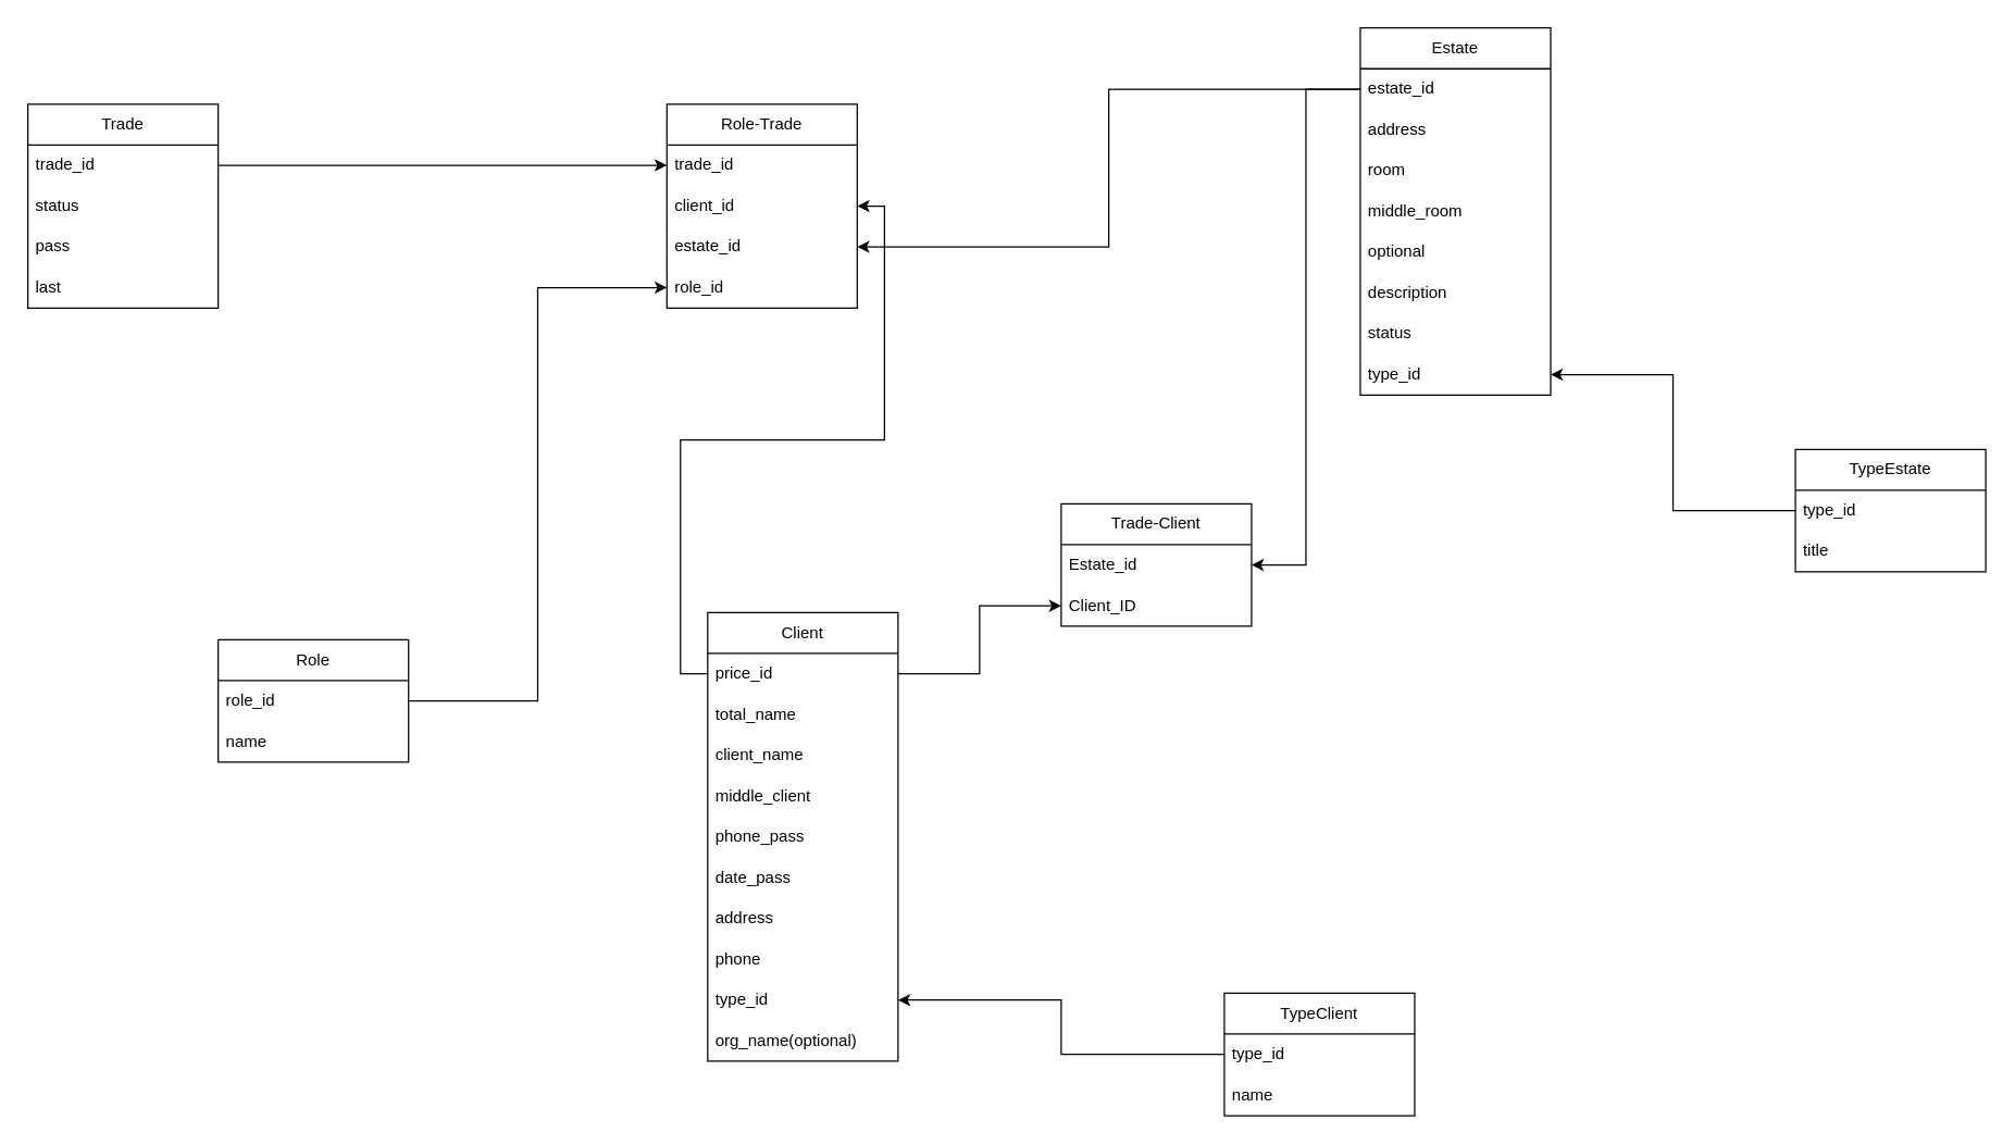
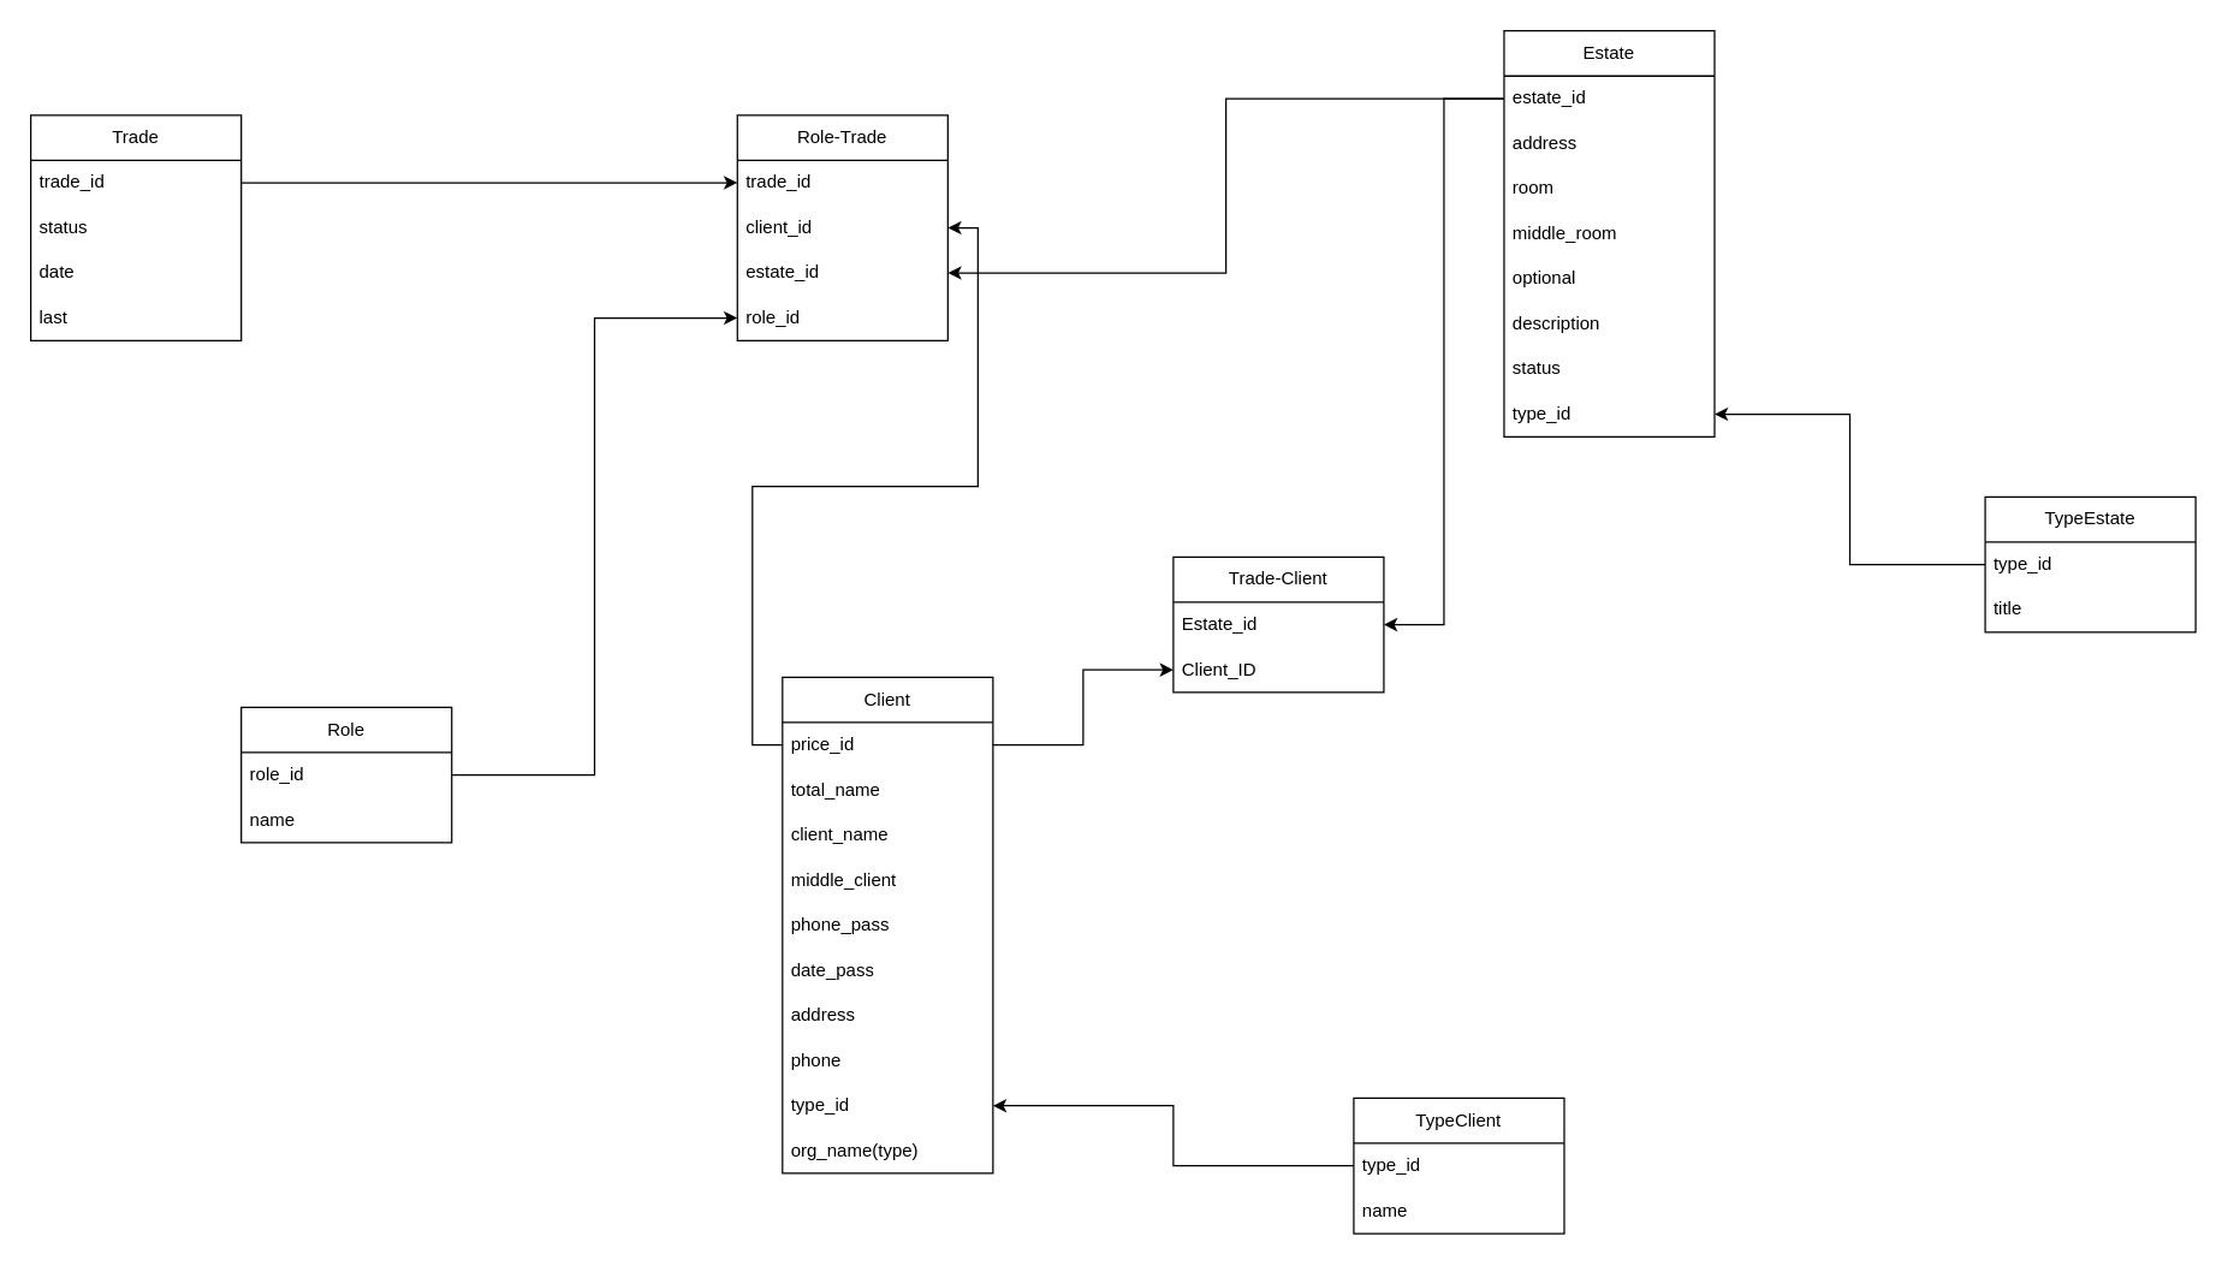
  <mxCell id="0" />
  <mxCell id="1" parent="0" />
  <mxCell id="2" value="Client" style="swimlane;fontStyle=0;childLayout=stackLayout;horizontal=1;startSize=30;horizontalStack=0;resizeParent=1;resizeParentMax=0;resizeLast=0;collapsible=1;marginBottom=0;whiteSpace=wrap;html=1;" parent="1" vertex="1"><mxGeometry x="520" y="450" width="140" height="330" as="geometry" /></mxCell>
  <mxCell id="3" value="price_id" style="text;strokeColor=none;fillColor=none;align=left;verticalAlign=middle;spacingLeft=4;spacingRight=4;overflow=hidden;points=[[0,0.5],[1,0.5]];portConstraint=eastwest;rotatable=0;whiteSpace=wrap;html=1;" parent="2" vertex="1"><mxGeometry y="30" width="140" height="30" as="geometry" /></mxCell>
  <mxCell id="4" value="total_name" style="text;strokeColor=none;fillColor=none;align=left;verticalAlign=middle;spacingLeft=4;spacingRight=4;overflow=hidden;points=[[0,0.5],[1,0.5]];portConstraint=eastwest;rotatable=0;whiteSpace=wrap;html=1;" parent="2" vertex="1"><mxGeometry y="60" width="140" height="30" as="geometry" /></mxCell>
  <mxCell id="5" value="client_name" style="text;strokeColor=none;fillColor=none;align=left;verticalAlign=middle;spacingLeft=4;spacingRight=4;overflow=hidden;points=[[0,0.5],[1,0.5]];portConstraint=eastwest;rotatable=0;whiteSpace=wrap;html=1;" parent="2" vertex="1"><mxGeometry y="90" width="140" height="30" as="geometry" /></mxCell>
  <mxCell id="6" value="middle_client" style="text;strokeColor=none;fillColor=none;align=left;verticalAlign=middle;spacingLeft=4;spacingRight=4;overflow=hidden;points=[[0,0.5],[1,0.5]];portConstraint=eastwest;rotatable=0;whiteSpace=wrap;html=1;" parent="2" vertex="1"><mxGeometry y="120" width="140" height="30" as="geometry" /></mxCell>
  <mxCell id="7" value="phone_pass" style="text;strokeColor=none;fillColor=none;align=left;verticalAlign=middle;spacingLeft=4;spacingRight=4;overflow=hidden;points=[[0,0.5],[1,0.5]];portConstraint=eastwest;rotatable=0;whiteSpace=wrap;html=1;" parent="2" vertex="1"><mxGeometry y="150" width="140" height="30" as="geometry" /></mxCell>
  <mxCell id="8" value="date_pass" style="text;strokeColor=none;fillColor=none;align=left;verticalAlign=middle;spacingLeft=4;spacingRight=4;overflow=hidden;points=[[0,0.5],[1,0.5]];portConstraint=eastwest;rotatable=0;whiteSpace=wrap;html=1;" parent="2" vertex="1"><mxGeometry y="180" width="140" height="30" as="geometry" /></mxCell>
  <mxCell id="9" value="address" style="text;strokeColor=none;fillColor=none;align=left;verticalAlign=middle;spacingLeft=4;spacingRight=4;overflow=hidden;points=[[0,0.5],[1,0.5]];portConstraint=eastwest;rotatable=0;whiteSpace=wrap;html=1;" parent="2" vertex="1"><mxGeometry y="210" width="140" height="30" as="geometry" /></mxCell>
  <mxCell id="10" value="phone" style="text;strokeColor=none;fillColor=none;align=left;verticalAlign=middle;spacingLeft=4;spacingRight=4;overflow=hidden;points=[[0,0.5],[1,0.5]];portConstraint=eastwest;rotatable=0;whiteSpace=wrap;html=1;" parent="2" vertex="1"><mxGeometry y="240" width="140" height="30" as="geometry" /></mxCell>
  <mxCell id="11" value="type_id" style="text;strokeColor=none;fillColor=none;align=left;verticalAlign=middle;spacingLeft=4;spacingRight=4;overflow=hidden;points=[[0,0.5],[1,0.5]];portConstraint=eastwest;rotatable=0;whiteSpace=wrap;html=1;" parent="2" vertex="1"><mxGeometry y="270" width="140" height="30" as="geometry" /></mxCell>
- <mxCell id="12" value="org_name(optional)" style="text;strokeColor=none;fillColor=none;align=left;verticalAlign=middle;spacingLeft=4;spacingRight=4;overflow=hidden;points=[[0,0.5],[1,0.5]];portConstraint=eastwest;rotatable=0;whiteSpace=wrap;html=1;" parent="2" vertex="1"><mxGeometry y="300" width="140" height="30" as="geometry" /></mxCell>
+ <mxCell id="12" value="org_name(type)" style="text;strokeColor=none;fillColor=none;align=left;verticalAlign=middle;spacingLeft=4;spacingRight=4;overflow=hidden;points=[[0,0.5],[1,0.5]];portConstraint=eastwest;rotatable=0;whiteSpace=wrap;html=1;" parent="2" vertex="1"><mxGeometry y="300" width="140" height="30" as="geometry" /></mxCell>
  <mxCell id="13" value="Estate" style="swimlane;fontStyle=0;childLayout=stackLayout;horizontal=1;startSize=30;horizontalStack=0;resizeParent=1;resizeParentMax=0;resizeLast=0;collapsible=1;marginBottom=0;whiteSpace=wrap;html=1;" parent="1" vertex="1"><mxGeometry x="1000" y="20" width="140" height="270" as="geometry" /></mxCell>
  <mxCell id="14" value="estate_id" style="text;strokeColor=none;fillColor=none;align=left;verticalAlign=middle;spacingLeft=4;spacingRight=4;overflow=hidden;points=[[0,0.5],[1,0.5]];portConstraint=eastwest;rotatable=0;whiteSpace=wrap;html=1;" parent="13" vertex="1"><mxGeometry y="30" width="140" height="30" as="geometry" /></mxCell>
  <mxCell id="15" value="address" style="text;strokeColor=none;fillColor=none;align=left;verticalAlign=middle;spacingLeft=4;spacingRight=4;overflow=hidden;points=[[0,0.5],[1,0.5]];portConstraint=eastwest;rotatable=0;whiteSpace=wrap;html=1;" parent="13" vertex="1"><mxGeometry y="60" width="140" height="30" as="geometry" /></mxCell>
  <mxCell id="16" value="room" style="text;strokeColor=none;fillColor=none;align=left;verticalAlign=middle;spacingLeft=4;spacingRight=4;overflow=hidden;points=[[0,0.5],[1,0.5]];portConstraint=eastwest;rotatable=0;whiteSpace=wrap;html=1;" parent="13" vertex="1"><mxGeometry y="90" width="140" height="30" as="geometry" /></mxCell>
  <mxCell id="17" value="middle_room" style="text;strokeColor=none;fillColor=none;align=left;verticalAlign=middle;spacingLeft=4;spacingRight=4;overflow=hidden;points=[[0,0.5],[1,0.5]];portConstraint=eastwest;rotatable=0;whiteSpace=wrap;html=1;" parent="13" vertex="1"><mxGeometry y="120" width="140" height="30" as="geometry" /></mxCell>
  <mxCell id="18" value="optional" style="text;strokeColor=none;fillColor=none;align=left;verticalAlign=middle;spacingLeft=4;spacingRight=4;overflow=hidden;points=[[0,0.5],[1,0.5]];portConstraint=eastwest;rotatable=0;whiteSpace=wrap;html=1;" parent="13" vertex="1"><mxGeometry y="150" width="140" height="30" as="geometry" /></mxCell>
  <mxCell id="19" value="description" style="text;strokeColor=none;fillColor=none;align=left;verticalAlign=middle;spacingLeft=4;spacingRight=4;overflow=hidden;points=[[0,0.5],[1,0.5]];portConstraint=eastwest;rotatable=0;whiteSpace=wrap;html=1;" parent="13" vertex="1"><mxGeometry y="180" width="140" height="30" as="geometry" /></mxCell>
  <mxCell id="20" value="status" style="text;strokeColor=none;fillColor=none;align=left;verticalAlign=middle;spacingLeft=4;spacingRight=4;overflow=hidden;points=[[0,0.5],[1,0.5]];portConstraint=eastwest;rotatable=0;whiteSpace=wrap;html=1;" parent="13" vertex="1"><mxGeometry y="210" width="140" height="30" as="geometry" /></mxCell>
  <mxCell id="21" value="type_id" style="text;strokeColor=none;fillColor=none;align=left;verticalAlign=middle;spacingLeft=4;spacingRight=4;overflow=hidden;points=[[0,0.5],[1,0.5]];portConstraint=eastwest;rotatable=0;whiteSpace=wrap;html=1;" parent="13" vertex="1"><mxGeometry y="240" width="140" height="30" as="geometry" /></mxCell>
  <mxCell id="22" value="TypeClient" style="swimlane;fontStyle=0;childLayout=stackLayout;horizontal=1;startSize=30;horizontalStack=0;resizeParent=1;resizeParentMax=0;resizeLast=0;collapsible=1;marginBottom=0;whiteSpace=wrap;html=1;" parent="1" vertex="1"><mxGeometry x="900" y="730" width="140" height="90" as="geometry" /></mxCell>
  <mxCell id="23" value="type_id" style="text;strokeColor=none;fillColor=none;align=left;verticalAlign=middle;spacingLeft=4;spacingRight=4;overflow=hidden;points=[[0,0.5],[1,0.5]];portConstraint=eastwest;rotatable=0;whiteSpace=wrap;html=1;" parent="22" vertex="1"><mxGeometry y="30" width="140" height="30" as="geometry" /></mxCell>
  <mxCell id="24" value="name" style="text;strokeColor=none;fillColor=none;align=left;verticalAlign=middle;spacingLeft=4;spacingRight=4;overflow=hidden;points=[[0,0.5],[1,0.5]];portConstraint=eastwest;rotatable=0;whiteSpace=wrap;html=1;" parent="22" vertex="1"><mxGeometry y="60" width="140" height="30" as="geometry" /></mxCell>
  <mxCell id="25" style="edgeStyle=orthogonalEdgeStyle;rounded=0;orthogonalLoop=1;jettySize=auto;html=1;" parent="1" source="23" target="11" edge="1"><mxGeometry relative="1" as="geometry" /></mxCell>
  <mxCell id="26" value="Trade" style="swimlane;fontStyle=0;childLayout=stackLayout;horizontal=1;startSize=30;horizontalStack=0;resizeParent=1;resizeParentMax=0;resizeLast=0;collapsible=1;marginBottom=0;whiteSpace=wrap;html=1;" parent="1" vertex="1"><mxGeometry x="20" y="76" width="140" height="150" as="geometry" /></mxCell>
  <mxCell id="27" value="trade_id" style="text;strokeColor=none;fillColor=none;align=left;verticalAlign=middle;spacingLeft=4;spacingRight=4;overflow=hidden;points=[[0,0.5],[1,0.5]];portConstraint=eastwest;rotatable=0;whiteSpace=wrap;html=1;" parent="26" vertex="1"><mxGeometry y="30" width="140" height="30" as="geometry" /></mxCell>
  <mxCell id="28" value="status" style="text;strokeColor=none;fillColor=none;align=left;verticalAlign=middle;spacingLeft=4;spacingRight=4;overflow=hidden;points=[[0,0.5],[1,0.5]];portConstraint=eastwest;rotatable=0;whiteSpace=wrap;html=1;" parent="26" vertex="1"><mxGeometry y="60" width="140" height="30" as="geometry" /></mxCell>
- <mxCell id="29" value="pass" style="text;strokeColor=none;fillColor=none;align=left;verticalAlign=middle;spacingLeft=4;spacingRight=4;overflow=hidden;points=[[0,0.5],[1,0.5]];portConstraint=eastwest;rotatable=0;whiteSpace=wrap;html=1;" parent="26" vertex="1"><mxGeometry y="90" width="140" height="30" as="geometry" /></mxCell>
+ <mxCell id="29" value="date" style="text;strokeColor=none;fillColor=none;align=left;verticalAlign=middle;spacingLeft=4;spacingRight=4;overflow=hidden;points=[[0,0.5],[1,0.5]];portConstraint=eastwest;rotatable=0;whiteSpace=wrap;html=1;" parent="26" vertex="1"><mxGeometry y="90" width="140" height="30" as="geometry" /></mxCell>
  <mxCell id="30" value="last" style="text;strokeColor=none;fillColor=none;align=left;verticalAlign=middle;spacingLeft=4;spacingRight=4;overflow=hidden;points=[[0,0.5],[1,0.5]];portConstraint=eastwest;rotatable=0;whiteSpace=wrap;html=1;" parent="26" vertex="1"><mxGeometry y="120" width="140" height="30" as="geometry" /></mxCell>
  <mxCell id="31" value="Role-Trade" style="swimlane;fontStyle=0;childLayout=stackLayout;horizontal=1;startSize=30;horizontalStack=0;resizeParent=1;resizeParentMax=0;resizeLast=0;collapsible=1;marginBottom=0;whiteSpace=wrap;html=1;" parent="1" vertex="1"><mxGeometry x="490" y="76" width="140" height="150" as="geometry" /></mxCell>
  <mxCell id="32" value="trade_id" style="text;strokeColor=none;fillColor=none;align=left;verticalAlign=middle;spacingLeft=4;spacingRight=4;overflow=hidden;points=[[0,0.5],[1,0.5]];portConstraint=eastwest;rotatable=0;whiteSpace=wrap;html=1;" parent="31" vertex="1"><mxGeometry y="30" width="140" height="30" as="geometry" /></mxCell>
  <mxCell id="33" value="client_id" style="text;strokeColor=none;fillColor=none;align=left;verticalAlign=middle;spacingLeft=4;spacingRight=4;overflow=hidden;points=[[0,0.5],[1,0.5]];portConstraint=eastwest;rotatable=0;whiteSpace=wrap;html=1;" parent="31" vertex="1"><mxGeometry y="60" width="140" height="30" as="geometry" /></mxCell>
  <mxCell id="34" value="estate_id" style="text;strokeColor=none;fillColor=none;align=left;verticalAlign=middle;spacingLeft=4;spacingRight=4;overflow=hidden;points=[[0,0.5],[1,0.5]];portConstraint=eastwest;rotatable=0;whiteSpace=wrap;html=1;" parent="31" vertex="1"><mxGeometry y="90" width="140" height="30" as="geometry" /></mxCell>
  <mxCell id="35" value="role_id" style="text;strokeColor=none;fillColor=none;align=left;verticalAlign=middle;spacingLeft=4;spacingRight=4;overflow=hidden;points=[[0,0.5],[1,0.5]];portConstraint=eastwest;rotatable=0;whiteSpace=wrap;html=1;" parent="31" vertex="1"><mxGeometry y="120" width="140" height="30" as="geometry" /></mxCell>
  <mxCell id="36" style="edgeStyle=orthogonalEdgeStyle;rounded=0;orthogonalLoop=1;jettySize=auto;html=1;" parent="1" source="27" target="32" edge="1"><mxGeometry relative="1" as="geometry" /></mxCell>
  <mxCell id="37" style="edgeStyle=orthogonalEdgeStyle;rounded=0;orthogonalLoop=1;jettySize=auto;html=1;" parent="1" source="3" target="33" edge="1"><mxGeometry relative="1" as="geometry" /></mxCell>
  <mxCell id="38" value="Role" style="swimlane;fontStyle=0;childLayout=stackLayout;horizontal=1;startSize=30;horizontalStack=0;resizeParent=1;resizeParentMax=0;resizeLast=0;collapsible=1;marginBottom=0;whiteSpace=wrap;html=1;" parent="1" vertex="1"><mxGeometry x="160" y="470" width="140" height="90" as="geometry" /></mxCell>
  <mxCell id="39" value="role_id" style="text;strokeColor=none;fillColor=none;align=left;verticalAlign=middle;spacingLeft=4;spacingRight=4;overflow=hidden;points=[[0,0.5],[1,0.5]];portConstraint=eastwest;rotatable=0;whiteSpace=wrap;html=1;" parent="38" vertex="1"><mxGeometry y="30" width="140" height="30" as="geometry" /></mxCell>
  <mxCell id="40" value="name" style="text;strokeColor=none;fillColor=none;align=left;verticalAlign=middle;spacingLeft=4;spacingRight=4;overflow=hidden;points=[[0,0.5],[1,0.5]];portConstraint=eastwest;rotatable=0;whiteSpace=wrap;html=1;" parent="38" vertex="1"><mxGeometry y="60" width="140" height="30" as="geometry" /></mxCell>
  <mxCell id="41" style="edgeStyle=orthogonalEdgeStyle;rounded=0;orthogonalLoop=1;jettySize=auto;html=1;" parent="1" source="3" target="44" edge="1"><mxGeometry relative="1" as="geometry" /></mxCell>
  <mxCell id="42" value="Trade-Client" style="swimlane;fontStyle=0;childLayout=stackLayout;horizontal=1;startSize=30;horizontalStack=0;resizeParent=1;resizeParentMax=0;resizeLast=0;collapsible=1;marginBottom=0;whiteSpace=wrap;html=1;" parent="1" vertex="1"><mxGeometry x="780" y="370" width="140" height="90" as="geometry" /></mxCell>
  <mxCell id="43" value="Estate_id" style="text;strokeColor=none;fillColor=none;align=left;verticalAlign=middle;spacingLeft=4;spacingRight=4;overflow=hidden;points=[[0,0.5],[1,0.5]];portConstraint=eastwest;rotatable=0;whiteSpace=wrap;html=1;" parent="42" vertex="1"><mxGeometry y="30" width="140" height="30" as="geometry" /></mxCell>
  <mxCell id="44" value="Client_ID" style="text;strokeColor=none;fillColor=none;align=left;verticalAlign=middle;spacingLeft=4;spacingRight=4;overflow=hidden;points=[[0,0.5],[1,0.5]];portConstraint=eastwest;rotatable=0;whiteSpace=wrap;html=1;" parent="42" vertex="1"><mxGeometry y="60" width="140" height="30" as="geometry" /></mxCell>
  <mxCell id="45" value="TypeEstate" style="swimlane;fontStyle=0;childLayout=stackLayout;horizontal=1;startSize=30;horizontalStack=0;resizeParent=1;resizeParentMax=0;resizeLast=0;collapsible=1;marginBottom=0;whiteSpace=wrap;html=1;" parent="1" vertex="1"><mxGeometry x="1320" y="330" width="140" height="90" as="geometry" /></mxCell>
  <mxCell id="46" value="type_id" style="text;strokeColor=none;fillColor=none;align=left;verticalAlign=middle;spacingLeft=4;spacingRight=4;overflow=hidden;points=[[0,0.5],[1,0.5]];portConstraint=eastwest;rotatable=0;whiteSpace=wrap;html=1;" parent="45" vertex="1"><mxGeometry y="30" width="140" height="30" as="geometry" /></mxCell>
  <mxCell id="47" value="title" style="text;strokeColor=none;fillColor=none;align=left;verticalAlign=middle;spacingLeft=4;spacingRight=4;overflow=hidden;points=[[0,0.5],[1,0.5]];portConstraint=eastwest;rotatable=0;whiteSpace=wrap;html=1;" parent="45" vertex="1"><mxGeometry y="60" width="140" height="30" as="geometry" /></mxCell>
  <mxCell id="48" style="edgeStyle=orthogonalEdgeStyle;rounded=0;orthogonalLoop=1;jettySize=auto;html=1;" parent="1" source="46" target="21" edge="1"><mxGeometry relative="1" as="geometry" /></mxCell>
  <mxCell id="49" style="edgeStyle=orthogonalEdgeStyle;rounded=0;orthogonalLoop=1;jettySize=auto;html=1;" parent="1" source="14" target="43" edge="1"><mxGeometry relative="1" as="geometry" /></mxCell>
  <mxCell id="50" style="edgeStyle=orthogonalEdgeStyle;rounded=0;orthogonalLoop=1;jettySize=auto;html=1;" parent="1" source="39" target="35" edge="1"><mxGeometry relative="1" as="geometry" /></mxCell>
  <mxCell id="51" style="edgeStyle=orthogonalEdgeStyle;rounded=0;orthogonalLoop=1;jettySize=auto;html=1;" parent="1" source="14" target="34" edge="1"><mxGeometry relative="1" as="geometry" /></mxCell>
